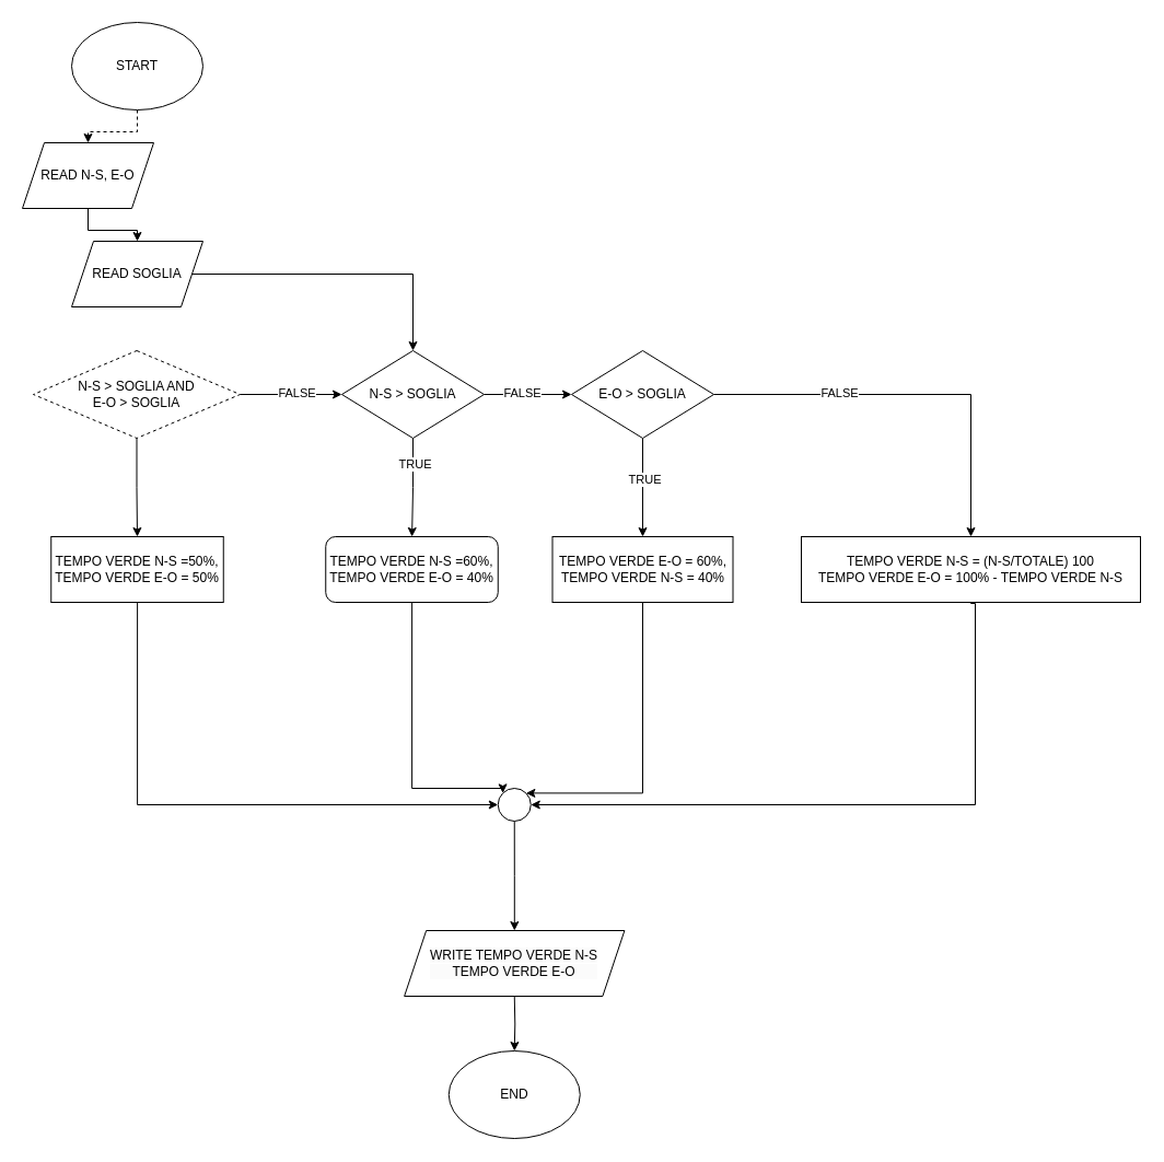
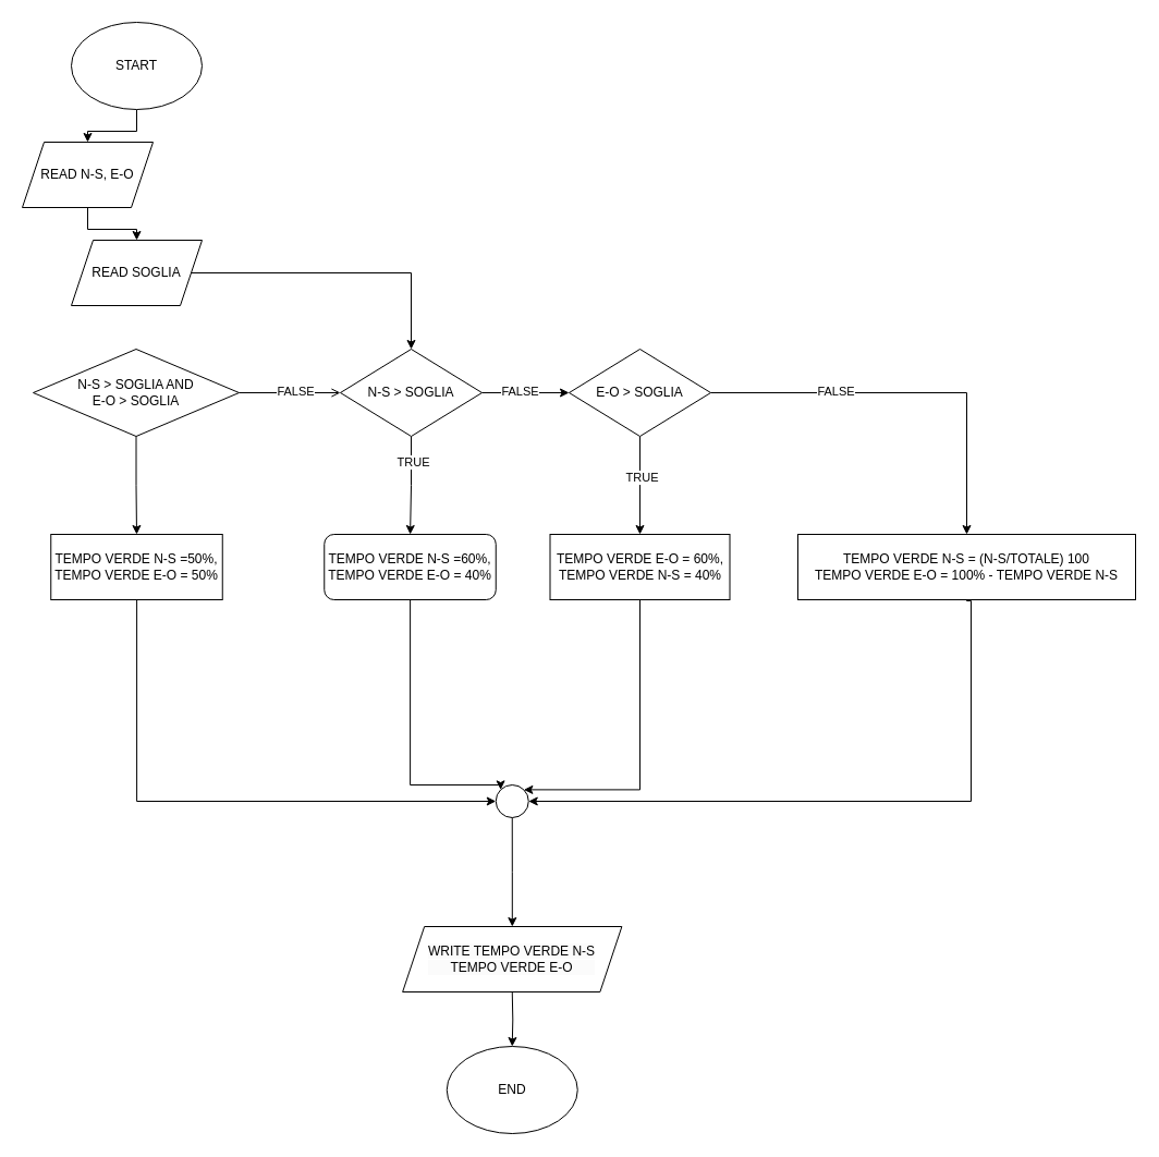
  <mxCell id="0" />
  <mxCell id="1" parent="0" />
- <mxCell id="2" value="" style="edgeStyle=orthogonalEdgeStyle;rounded=0;orthogonalLoop=1;jettySize=auto;html=1;dashed=1;" edge="1" parent="1" source="3" target="5"><mxGeometry relative="1" as="geometry" /></mxCell>
+ <mxCell id="2" value="" style="edgeStyle=orthogonalEdgeStyle;rounded=0;orthogonalLoop=1;jettySize=auto;html=1;" edge="1" parent="1" source="3" target="5"><mxGeometry relative="1" as="geometry" /></mxCell>
  <mxCell id="3" value="START" style="ellipse;whiteSpace=wrap;html=1;" vertex="1" parent="1"><mxGeometry x="65" y="20" width="120" height="80" as="geometry" /></mxCell>
  <mxCell id="4" value="" style="edgeStyle=orthogonalEdgeStyle;rounded=0;orthogonalLoop=1;jettySize=auto;html=1;" edge="1" parent="1" source="5" target="22"><mxGeometry relative="1" as="geometry" /></mxCell>
  <mxCell id="5" value="READ N-S, E-O" style="shape=parallelogram;perimeter=parallelogramPerimeter;whiteSpace=wrap;html=1;fixedSize=1;" vertex="1" parent="1"><mxGeometry x="20" y="130" width="120" height="60" as="geometry" /></mxCell>
  <mxCell id="6" value="" style="edgeStyle=orthogonalEdgeStyle;rounded=0;orthogonalLoop=1;jettySize=auto;html=1;" edge="1" parent="1" source="10" target="15"><mxGeometry relative="1" as="geometry" /></mxCell>
  <mxCell id="7" value="FALSE" style="edgeLabel;html=1;align=center;verticalAlign=middle;resizable=0;points=[];" vertex="1" connectable="0" parent="6"><mxGeometry x="-0.155" y="2" relative="1" as="geometry"><mxPoint as="offset" /></mxGeometry></mxCell>
  <mxCell id="8" value="" style="edgeStyle=orthogonalEdgeStyle;rounded=0;orthogonalLoop=1;jettySize=auto;html=1;" edge="1" parent="1" source="10" target="17"><mxGeometry relative="1" as="geometry" /></mxCell>
  <mxCell id="9" value="TRUE" style="edgeLabel;html=1;align=center;verticalAlign=middle;resizable=0;points=[];" vertex="1" connectable="0" parent="8"><mxGeometry x="-0.498" y="1" relative="1" as="geometry"><mxPoint as="offset" /></mxGeometry></mxCell>
  <mxCell id="10" value="N-S &amp;gt; SOGLIA" style="rhombus;whiteSpace=wrap;html=1;" vertex="1" parent="1"><mxGeometry x="312" y="320" width="130" height="80" as="geometry" /></mxCell>
  <mxCell id="11" value="" style="edgeStyle=orthogonalEdgeStyle;rounded=0;orthogonalLoop=1;jettySize=auto;html=1;" edge="1" parent="1" source="15" target="19"><mxGeometry relative="1" as="geometry" /></mxCell>
  <mxCell id="12" value="TRUE" style="edgeLabel;html=1;align=center;verticalAlign=middle;resizable=0;points=[];" vertex="1" connectable="0" parent="11"><mxGeometry x="-0.182" y="1" relative="1" as="geometry"><mxPoint as="offset" /></mxGeometry></mxCell>
  <mxCell id="13" value="" style="edgeStyle=orthogonalEdgeStyle;rounded=0;orthogonalLoop=1;jettySize=auto;html=1;" edge="1" parent="1" source="15" target="20"><mxGeometry relative="1" as="geometry" /></mxCell>
  <mxCell id="14" value="FALSE" style="edgeLabel;html=1;align=center;verticalAlign=middle;resizable=0;points=[];" vertex="1" connectable="0" parent="13"><mxGeometry x="-0.371" y="2" relative="1" as="geometry"><mxPoint x="-1" as="offset" /></mxGeometry></mxCell>
  <mxCell id="15" value="E-O &amp;gt; SOGLIA" style="rhombus;whiteSpace=wrap;html=1;" vertex="1" parent="1"><mxGeometry x="522" y="320" width="130" height="80" as="geometry" /></mxCell>
  <mxCell id="16" value="" style="edgeStyle=orthogonalEdgeStyle;rounded=0;orthogonalLoop=1;jettySize=auto;html=1;entryX=0;entryY=0;entryDx=0;entryDy=0;" edge="1" parent="1" source="17" target="32"><mxGeometry relative="1" as="geometry"><mxPoint x="375.429" y="630" as="targetPoint" /><Array as="points"><mxPoint x="376" y="720" /><mxPoint x="459" y="720" /></Array></mxGeometry></mxCell>
  <mxCell id="17" value="TEMPO VERDE N-S =60%, TEMPO VERDE E-O = 40%" style="whiteSpace=wrap;html=1;rounded=1;" vertex="1" parent="1"><mxGeometry x="297.25" y="490" width="157.5" height="60" as="geometry" /></mxCell>
  <mxCell id="18" value="" style="edgeStyle=orthogonalEdgeStyle;rounded=0;orthogonalLoop=1;jettySize=auto;html=1;entryX=1;entryY=0;entryDx=0;entryDy=0;" edge="1" parent="1" source="19" target="32"><mxGeometry relative="1" as="geometry"><mxPoint x="587" y="630" as="targetPoint" /><Array as="points"><mxPoint x="587" y="724" /></Array></mxGeometry></mxCell>
  <mxCell id="19" value="TEMPO VERDE E-O = 60%, TEMPO VERDE N-S = 40%" style="whiteSpace=wrap;html=1;" vertex="1" parent="1"><mxGeometry x="504.5" y="490" width="165" height="60" as="geometry" /></mxCell>
  <mxCell id="20" value="TEMPO VERDE N-S = (N-S/TOTALE) 100&lt;div&gt;TEMPO VERDE E-O = 100% - TEMPO VERDE N-S&lt;/div&gt;" style="whiteSpace=wrap;html=1;" vertex="1" parent="1"><mxGeometry x="732" y="490" width="310" height="60" as="geometry" /></mxCell>
  <mxCell id="21" value="" style="edgeStyle=orthogonalEdgeStyle;rounded=0;orthogonalLoop=1;jettySize=auto;html=1;" edge="1" parent="1" source="22" target="10"><mxGeometry relative="1" as="geometry" /></mxCell>
  <mxCell id="22" value="READ SOGLIA" style="shape=parallelogram;perimeter=parallelogramPerimeter;whiteSpace=wrap;html=1;fixedSize=1;" vertex="1" parent="1"><mxGeometry x="65" y="220" width="120" height="60" as="geometry" /></mxCell>
  <mxCell id="23" value="END" style="ellipse;whiteSpace=wrap;html=1;" vertex="1" parent="1"><mxGeometry x="409.75" y="960" width="120" height="80" as="geometry" /></mxCell>
  <mxCell id="24" value="" style="edgeStyle=orthogonalEdgeStyle;rounded=0;orthogonalLoop=1;jettySize=auto;html=1;entryX=1;entryY=0.5;entryDx=0;entryDy=0;" edge="1" parent="1" target="32"><mxGeometry relative="1" as="geometry"><mxPoint x="887" y="550" as="sourcePoint" /><mxPoint x="887" y="630" as="targetPoint" /><Array as="points"><mxPoint x="891" y="551" /><mxPoint x="891" y="735" /></Array></mxGeometry></mxCell>
- <mxCell id="25" style="edgeStyle=orthogonalEdgeStyle;rounded=0;orthogonalLoop=1;jettySize=auto;html=1;exitX=1;exitY=0.5;exitDx=0;exitDy=0;entryX=0;entryY=0.5;entryDx=0;entryDy=0;" edge="1" parent="1" source="28" target="10"><mxGeometry relative="1" as="geometry"><mxPoint x="271" y="360" as="sourcePoint" /></mxGeometry></mxCell>
+ <mxCell id="25" style="edgeStyle=orthogonalEdgeStyle;rounded=0;orthogonalLoop=1;jettySize=auto;html=1;exitX=1;exitY=0.5;exitDx=0;exitDy=0;entryX=0;entryY=0.5;entryDx=0;entryDy=0;endArrow=open;" edge="1" parent="1" source="28" target="10"><mxGeometry relative="1" as="geometry"><mxPoint x="271" y="360" as="sourcePoint" /></mxGeometry></mxCell>
  <mxCell id="26" value="FALSE" style="edgeLabel;html=1;align=center;verticalAlign=middle;resizable=0;points=[];" vertex="1" connectable="0" parent="25"><mxGeometry x="0.105" y="2" relative="1" as="geometry"><mxPoint as="offset" /></mxGeometry></mxCell>
  <mxCell id="27" style="edgeStyle=orthogonalEdgeStyle;rounded=0;orthogonalLoop=1;jettySize=auto;html=1;exitX=0.5;exitY=1;exitDx=0;exitDy=0;entryX=0.5;entryY=0;entryDx=0;entryDy=0;" edge="1" parent="1" source="28" target="30"><mxGeometry relative="1" as="geometry" /></mxCell>
- <mxCell id="28" value="N-S &amp;gt; SOGLIA AND&lt;div&gt;E-O &amp;gt; SOGLIA&lt;/div&gt;" style="rhombus;whiteSpace=wrap;html=1;dashed=1;" vertex="1" parent="1"><mxGeometry x="30" y="320" width="189" height="80" as="geometry" /></mxCell>
+ <mxCell id="28" value="N-S &amp;gt; SOGLIA AND&lt;div&gt;E-O &amp;gt; SOGLIA&lt;/div&gt;" style="rhombus;whiteSpace=wrap;html=1;" vertex="1" parent="1"><mxGeometry x="30" y="320" width="189" height="80" as="geometry" /></mxCell>
  <mxCell id="29" value="" style="edgeStyle=orthogonalEdgeStyle;rounded=0;orthogonalLoop=1;jettySize=auto;html=1;entryX=0;entryY=0.5;entryDx=0;entryDy=0;" edge="1" parent="1" source="30" target="32"><mxGeometry relative="1" as="geometry"><mxPoint x="124.429" y="630" as="targetPoint" /><Array as="points"><mxPoint x="125" y="735" /></Array></mxGeometry></mxCell>
  <mxCell id="30" value="TEMPO VERDE N-S =50%, TEMPO VERDE E-O = 50%" style="whiteSpace=wrap;html=1;" vertex="1" parent="1"><mxGeometry x="46.25" y="490" width="157.5" height="60" as="geometry" /></mxCell>
  <mxCell id="31" value="" style="edgeStyle=orthogonalEdgeStyle;rounded=0;orthogonalLoop=1;jettySize=auto;html=1;" edge="1" parent="1" source="32" target="34"><mxGeometry relative="1" as="geometry" /></mxCell>
  <mxCell id="32" value="" style="ellipse;whiteSpace=wrap;html=1;aspect=fixed;" vertex="1" parent="1"><mxGeometry x="454.75" y="720" width="30" height="30" as="geometry" /></mxCell>
  <mxCell id="33" style="edgeStyle=orthogonalEdgeStyle;rounded=0;orthogonalLoop=1;jettySize=auto;html=1;exitX=0.5;exitY=1;exitDx=0;exitDy=0;entryX=0.5;entryY=0;entryDx=0;entryDy=0;" edge="1" parent="1" target="23"><mxGeometry relative="1" as="geometry"><mxPoint x="469.75" y="910" as="sourcePoint" /></mxGeometry></mxCell>
  <mxCell id="34" value="&lt;br&gt;&lt;span style=&quot;color: rgb(0, 0, 0); font-family: Helvetica; font-size: 12px; font-style: normal; font-variant-ligatures: normal; font-variant-caps: normal; font-weight: 400; letter-spacing: normal; orphans: 2; text-align: center; text-indent: 0px; text-transform: none; widows: 2; word-spacing: 0px; -webkit-text-stroke-width: 0px; white-space: normal; background-color: rgb(251, 251, 251); text-decoration-thickness: initial; text-decoration-style: initial; text-decoration-color: initial; float: none; display: inline !important;&quot;&gt;WRITE TEMPO VERDE N-S&lt;/span&gt;&lt;div style=&quot;forced-color-adjust: none; color: rgb(0, 0, 0); font-family: Helvetica; font-size: 12px; font-style: normal; font-variant-ligatures: normal; font-variant-caps: normal; font-weight: 400; letter-spacing: normal; orphans: 2; text-align: center; text-indent: 0px; text-transform: none; widows: 2; word-spacing: 0px; -webkit-text-stroke-width: 0px; white-space: normal; background-color: rgb(251, 251, 251); text-decoration-thickness: initial; text-decoration-style: initial; text-decoration-color: initial;&quot;&gt;TEMPO VERDE E-O&lt;/div&gt;&lt;div&gt;&lt;br/&gt;&lt;/div&gt;" style="shape=parallelogram;perimeter=parallelogramPerimeter;whiteSpace=wrap;html=1;fixedSize=1;" vertex="1" parent="1"><mxGeometry x="369.13" y="850" width="201.25" height="60" as="geometry" /></mxCell>
